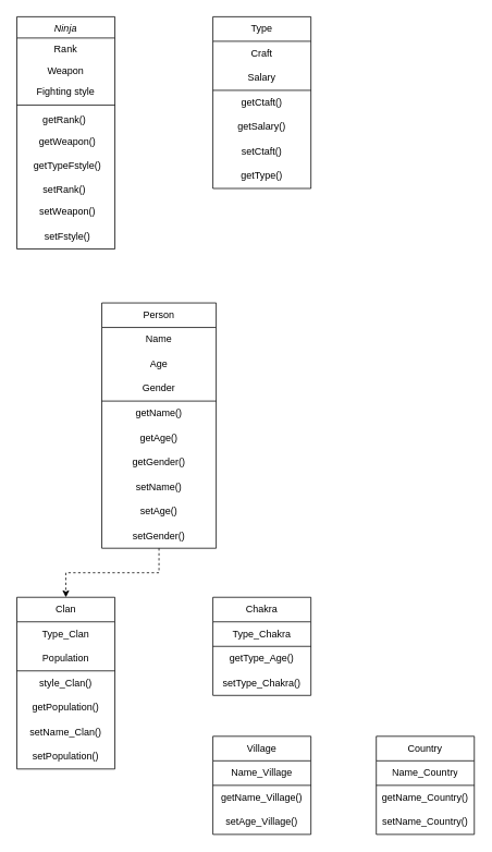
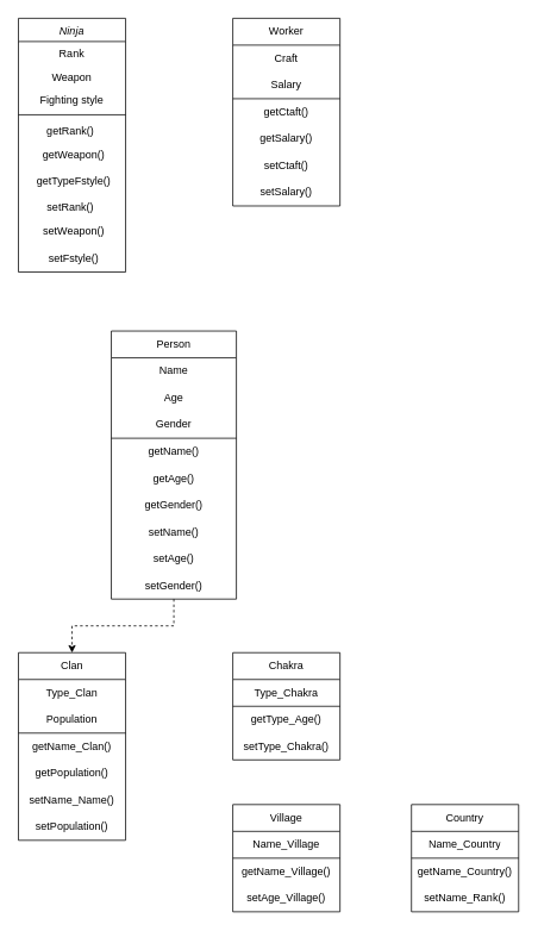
  <mxCell id="0" />
  <mxCell id="1" parent="0" />
  <mxCell id="2" value="Ninja" style="swimlane;fontStyle=2;align=center;verticalAlign=top;childLayout=stackLayout;horizontal=1;startSize=26;horizontalStack=0;resizeParent=1;resizeLast=0;collapsible=1;marginBottom=0;rounded=0;shadow=0;strokeWidth=1;" parent="1" vertex="1"><mxGeometry x="20" y="20" width="120" height="284" as="geometry"><mxRectangle x="230" y="140" width="160" height="26" as="alternateBounds" /></mxGeometry></mxCell>
  <mxCell id="3" value="Rank" style="text;align=center;verticalAlign=top;spacingLeft=4;spacingRight=4;overflow=hidden;rotatable=0;points=[[0,0.5],[1,0.5]];portConstraint=eastwest;" parent="2" vertex="1"><mxGeometry y="26" width="120" height="26" as="geometry" /></mxCell>
  <mxCell id="4" value="Weapon" style="text;align=center;verticalAlign=top;spacingLeft=4;spacingRight=4;overflow=hidden;rotatable=0;points=[[0,0.5],[1,0.5]];portConstraint=eastwest;rounded=0;shadow=0;html=0;" parent="2" vertex="1"><mxGeometry y="52" width="120" height="26" as="geometry" /></mxCell>
  <mxCell id="5" value="Fighting style" style="text;align=center;verticalAlign=top;spacingLeft=4;spacingRight=4;overflow=hidden;rotatable=0;points=[[0,0.5],[1,0.5]];portConstraint=eastwest;rounded=0;shadow=0;html=0;" parent="2" vertex="1"><mxGeometry y="78" width="120" height="26" as="geometry" /></mxCell>
  <mxCell id="6" value="" style="line;html=1;strokeWidth=1;align=left;verticalAlign=middle;spacingTop=-1;spacingLeft=3;spacingRight=3;rotatable=0;labelPosition=right;points=[];portConstraint=eastwest;" parent="2" vertex="1"><mxGeometry y="104" width="120" height="8" as="geometry" /></mxCell>
  <mxCell id="7" value="getRank() &#10;" style="text;align=center;verticalAlign=top;spacingLeft=4;spacingRight=4;overflow=hidden;rotatable=0;points=[[0,0.5],[1,0.5]];portConstraint=eastwest;" parent="2" vertex="1"><mxGeometry y="112" width="120" height="26" as="geometry" /></mxCell>
  <mxCell id="8" value="&amp;nbsp;get&lt;span style=&quot;&quot;&gt;Weapon()&lt;/span&gt;" style="text;html=1;align=center;verticalAlign=middle;resizable=0;points=[];autosize=1;strokeColor=none;fillColor=none;" vertex="1" parent="2"><mxGeometry y="138" width="120" height="30" as="geometry" /></mxCell>
  <mxCell id="9" value="&amp;nbsp;getType&lt;span style=&quot;&quot;&gt;Fstyle()&lt;/span&gt;" style="text;html=1;align=center;verticalAlign=middle;resizable=0;points=[];autosize=1;strokeColor=none;fillColor=none;" vertex="1" parent="2"><mxGeometry y="168" width="120" height="30" as="geometry" /></mxCell>
  <mxCell id="10" value="setRank() &#10;" style="text;align=center;verticalAlign=top;spacingLeft=4;spacingRight=4;overflow=hidden;rotatable=0;points=[[0,0.5],[1,0.5]];portConstraint=eastwest;" vertex="1" parent="2"><mxGeometry y="198" width="120" height="26" as="geometry" /></mxCell>
  <mxCell id="11" value="&amp;nbsp;set&lt;span style=&quot;&quot;&gt;Weapon()&lt;/span&gt;" style="text;html=1;align=center;verticalAlign=middle;resizable=0;points=[];autosize=1;strokeColor=none;fillColor=none;" vertex="1" parent="2"><mxGeometry y="224" width="120" height="30" as="geometry" /></mxCell>
  <mxCell id="12" value="&amp;nbsp;set&lt;span style=&quot;&quot;&gt;Fstyle()&lt;/span&gt;" style="text;html=1;align=center;verticalAlign=middle;resizable=0;points=[];autosize=1;strokeColor=none;fillColor=none;" vertex="1" parent="2"><mxGeometry y="254" width="120" height="30" as="geometry" /></mxCell>
- <mxCell id="13" value="Type" style="swimlane;fontStyle=0;childLayout=stackLayout;horizontal=1;startSize=30;horizontalStack=0;resizeParent=1;resizeParentMax=0;resizeLast=0;collapsible=1;marginBottom=0;whiteSpace=wrap;html=1;" vertex="1" parent="1"><mxGeometry x="260" y="20" width="120" height="210" as="geometry"><mxRectangle x="460" y="20" width="60" height="30" as="alternateBounds" /></mxGeometry></mxCell>
+ <mxCell id="13" value="Worker" style="swimlane;fontStyle=0;childLayout=stackLayout;horizontal=1;startSize=30;horizontalStack=0;resizeParent=1;resizeParentMax=0;resizeLast=0;collapsible=1;marginBottom=0;whiteSpace=wrap;html=1;" vertex="1" parent="1"><mxGeometry x="260" y="20" width="120" height="210" as="geometry"><mxRectangle x="460" y="20" width="60" height="30" as="alternateBounds" /></mxGeometry></mxCell>
  <mxCell id="14" value="Craft" style="text;strokeColor=none;fillColor=none;align=center;verticalAlign=middle;spacingLeft=4;spacingRight=4;overflow=hidden;points=[[0,0.5],[1,0.5]];portConstraint=eastwest;rotatable=0;whiteSpace=wrap;html=1;" vertex="1" parent="13"><mxGeometry y="30" width="120" height="30" as="geometry" /></mxCell>
  <mxCell id="15" value="Salary" style="text;strokeColor=none;fillColor=none;align=center;verticalAlign=middle;spacingLeft=4;spacingRight=4;overflow=hidden;points=[[0,0.5],[1,0.5]];portConstraint=eastwest;rotatable=0;whiteSpace=wrap;html=1;" vertex="1" parent="13"><mxGeometry y="60" width="120" height="30" as="geometry" /></mxCell>
  <mxCell id="16" value="" style="endArrow=none;html=1;rounded=0;exitX=0;exitY=0;exitDx=0;exitDy=0;entryX=1;entryY=0;entryDx=0;entryDy=0;" edge="1" parent="13" source="17" target="17"><mxGeometry width="50" height="50" relative="1" as="geometry"><mxPoint x="40" y="90" as="sourcePoint" /><mxPoint x="120" y="90" as="targetPoint" /></mxGeometry></mxCell>
  <mxCell id="17" value="getCtaft()" style="text;html=1;align=center;verticalAlign=middle;whiteSpace=wrap;rounded=0;" vertex="1" parent="13"><mxGeometry y="90" width="120" height="30" as="geometry" /></mxCell>
  <mxCell id="18" value="getSalary()" style="text;html=1;align=center;verticalAlign=middle;whiteSpace=wrap;rounded=0;" vertex="1" parent="13"><mxGeometry y="120" width="120" height="30" as="geometry" /></mxCell>
  <mxCell id="19" value="setCtaft()" style="text;html=1;align=center;verticalAlign=middle;whiteSpace=wrap;rounded=0;" vertex="1" parent="13"><mxGeometry y="150" width="120" height="30" as="geometry" /></mxCell>
- <mxCell id="20" value="getType()" style="text;html=1;align=center;verticalAlign=middle;whiteSpace=wrap;rounded=0;" vertex="1" parent="13"><mxGeometry y="180" width="120" height="30" as="geometry" /></mxCell>
+ <mxCell id="20" value="setSalary()" style="text;html=1;align=center;verticalAlign=middle;whiteSpace=wrap;rounded=0;" vertex="1" parent="13"><mxGeometry y="180" width="120" height="30" as="geometry" /></mxCell>
  <mxCell id="21" value="Person" style="swimlane;fontStyle=0;childLayout=stackLayout;horizontal=1;startSize=30;horizontalStack=0;resizeParent=1;resizeParentMax=0;resizeLast=0;collapsible=1;marginBottom=0;whiteSpace=wrap;html=1;" vertex="1" parent="1"><mxGeometry x="124" y="370" width="140" height="300" as="geometry" /></mxCell>
  <mxCell id="22" value="Name" style="text;strokeColor=none;fillColor=none;align=center;verticalAlign=middle;spacingLeft=4;spacingRight=4;overflow=hidden;points=[[0,0.5],[1,0.5]];portConstraint=eastwest;rotatable=0;whiteSpace=wrap;html=1;" vertex="1" parent="21"><mxGeometry y="30" width="140" height="30" as="geometry" /></mxCell>
  <mxCell id="23" value="Age" style="text;strokeColor=none;fillColor=none;align=center;verticalAlign=middle;spacingLeft=4;spacingRight=4;overflow=hidden;points=[[0,0.5],[1,0.5]];portConstraint=eastwest;rotatable=0;whiteSpace=wrap;html=1;" vertex="1" parent="21"><mxGeometry y="60" width="140" height="30" as="geometry" /></mxCell>
  <mxCell id="24" value="Gender" style="text;strokeColor=none;fillColor=none;align=center;verticalAlign=middle;spacingLeft=4;spacingRight=4;overflow=hidden;points=[[0,0.5],[1,0.5]];portConstraint=eastwest;rotatable=0;whiteSpace=wrap;html=1;" vertex="1" parent="21"><mxGeometry y="90" width="140" height="30" as="geometry" /></mxCell>
  <mxCell id="25" value="" style="endArrow=none;html=1;rounded=0;entryX=1;entryY=0;entryDx=0;entryDy=0;exitX=0;exitY=0;exitDx=0;exitDy=0;" edge="1" parent="21" source="26" target="26"><mxGeometry width="50" height="50" relative="1" as="geometry"><mxPoint x="45" y="170" as="sourcePoint" /><mxPoint x="95" y="120" as="targetPoint" /></mxGeometry></mxCell>
  <mxCell id="26" value="getName()" style="text;html=1;align=center;verticalAlign=middle;whiteSpace=wrap;rounded=0;" vertex="1" parent="21"><mxGeometry y="120" width="140" height="30" as="geometry" /></mxCell>
  <mxCell id="27" value="getAge()" style="text;html=1;align=center;verticalAlign=middle;whiteSpace=wrap;rounded=0;" vertex="1" parent="21"><mxGeometry y="150" width="140" height="30" as="geometry" /></mxCell>
  <mxCell id="28" value="getGender()" style="text;html=1;align=center;verticalAlign=middle;whiteSpace=wrap;rounded=0;" vertex="1" parent="21"><mxGeometry y="180" width="140" height="30" as="geometry" /></mxCell>
  <mxCell id="29" value="setName()" style="text;html=1;align=center;verticalAlign=middle;whiteSpace=wrap;rounded=0;" vertex="1" parent="21"><mxGeometry y="210" width="140" height="30" as="geometry" /></mxCell>
  <mxCell id="30" value="setAge()" style="text;html=1;align=center;verticalAlign=middle;whiteSpace=wrap;rounded=0;" vertex="1" parent="21"><mxGeometry y="240" width="140" height="30" as="geometry" /></mxCell>
  <mxCell id="31" value="setGender()" style="text;html=1;align=center;verticalAlign=middle;whiteSpace=wrap;rounded=0;" vertex="1" parent="21"><mxGeometry y="270" width="140" height="30" as="geometry" /></mxCell>
  <mxCell id="32" value="Clan" style="swimlane;fontStyle=0;childLayout=stackLayout;horizontal=1;startSize=30;horizontalStack=0;resizeParent=1;resizeParentMax=0;resizeLast=0;collapsible=1;marginBottom=0;whiteSpace=wrap;html=1;" vertex="1" parent="1"><mxGeometry x="20" y="730" width="120" height="210" as="geometry" /></mxCell>
  <mxCell id="33" value="Type_Clan" style="text;strokeColor=none;fillColor=none;align=center;verticalAlign=middle;spacingLeft=4;spacingRight=4;overflow=hidden;points=[[0,0.5],[1,0.5]];portConstraint=eastwest;rotatable=0;whiteSpace=wrap;html=1;" vertex="1" parent="32"><mxGeometry y="30" width="120" height="30" as="geometry" /></mxCell>
  <mxCell id="34" value="Population" style="text;strokeColor=none;fillColor=none;align=center;verticalAlign=middle;spacingLeft=4;spacingRight=4;overflow=hidden;points=[[0,0.5],[1,0.5]];portConstraint=eastwest;rotatable=0;whiteSpace=wrap;html=1;" vertex="1" parent="32"><mxGeometry y="60" width="120" height="30" as="geometry" /></mxCell>
  <mxCell id="35" value="" style="endArrow=none;html=1;rounded=0;entryX=1;entryY=0;entryDx=0;entryDy=0;exitX=0;exitY=0;exitDx=0;exitDy=0;" edge="1" parent="32" source="36" target="36"><mxGeometry width="50" height="50" relative="1" as="geometry"><mxPoint x="25" y="89" as="sourcePoint" /><mxPoint x="95" y="89" as="targetPoint" /></mxGeometry></mxCell>
- <mxCell id="36" value="style_Clan()" style="text;html=1;align=center;verticalAlign=middle;whiteSpace=wrap;rounded=0;" vertex="1" parent="32"><mxGeometry y="90" width="120" height="30" as="geometry" /></mxCell>
+ <mxCell id="36" value="getName_Clan()" style="text;html=1;align=center;verticalAlign=middle;whiteSpace=wrap;rounded=0;" vertex="1" parent="32"><mxGeometry y="90" width="120" height="30" as="geometry" /></mxCell>
  <mxCell id="37" value="getPopulation()" style="text;html=1;align=center;verticalAlign=middle;whiteSpace=wrap;rounded=0;" vertex="1" parent="32"><mxGeometry y="120" width="120" height="30" as="geometry" /></mxCell>
- <mxCell id="38" value="setName_Clan()" style="text;html=1;align=center;verticalAlign=middle;whiteSpace=wrap;rounded=0;" vertex="1" parent="32"><mxGeometry y="150" width="120" height="30" as="geometry" /></mxCell>
+ <mxCell id="38" value="setName_Name()" style="text;html=1;align=center;verticalAlign=middle;whiteSpace=wrap;rounded=0;" vertex="1" parent="32"><mxGeometry y="150" width="120" height="30" as="geometry" /></mxCell>
  <mxCell id="39" value="setPopulation()" style="text;html=1;align=center;verticalAlign=middle;whiteSpace=wrap;rounded=0;" vertex="1" parent="32"><mxGeometry y="180" width="120" height="30" as="geometry" /></mxCell>
  <mxCell id="40" value="Chakra" style="swimlane;fontStyle=0;childLayout=stackLayout;horizontal=1;startSize=30;horizontalStack=0;resizeParent=1;resizeParentMax=0;resizeLast=0;collapsible=1;marginBottom=0;whiteSpace=wrap;html=1;" vertex="1" parent="1"><mxGeometry x="260" y="730" width="120" height="120" as="geometry" /></mxCell>
  <mxCell id="41" value="Type_Chakra" style="text;strokeColor=none;fillColor=none;align=center;verticalAlign=middle;spacingLeft=4;spacingRight=4;overflow=hidden;points=[[0,0.5],[1,0.5]];portConstraint=eastwest;rotatable=0;whiteSpace=wrap;html=1;" vertex="1" parent="40"><mxGeometry y="30" width="120" height="30" as="geometry" /></mxCell>
  <mxCell id="42" value="" style="endArrow=none;html=1;rounded=0;entryX=1;entryY=0;entryDx=0;entryDy=0;exitX=0;exitY=0;exitDx=0;exitDy=0;" edge="1" parent="40" source="43" target="43"><mxGeometry width="50" height="50" relative="1" as="geometry"><mxPoint x="30" y="59" as="sourcePoint" /><mxPoint x="110" y="59" as="targetPoint" /></mxGeometry></mxCell>
  <mxCell id="43" value="getType_Age()" style="text;html=1;align=center;verticalAlign=middle;whiteSpace=wrap;rounded=0;" vertex="1" parent="40"><mxGeometry y="60" width="120" height="30" as="geometry" /></mxCell>
  <mxCell id="44" value="setType_Chakra()" style="text;html=1;align=center;verticalAlign=middle;whiteSpace=wrap;rounded=0;" vertex="1" parent="40"><mxGeometry y="90" width="120" height="30" as="geometry" /></mxCell>
  <mxCell id="45" style="edgeStyle=orthogonalEdgeStyle;rounded=0;orthogonalLoop=1;jettySize=auto;html=1;exitX=0.5;exitY=1;exitDx=0;exitDy=0;entryX=0.5;entryY=0;entryDx=0;entryDy=0;dashed=1;" edge="1" parent="1" source="31" target="32"><mxGeometry relative="1" as="geometry" /></mxCell>
  <mxCell id="46" value="Village" style="swimlane;fontStyle=0;childLayout=stackLayout;horizontal=1;startSize=30;horizontalStack=0;resizeParent=1;resizeParentMax=0;resizeLast=0;collapsible=1;marginBottom=0;whiteSpace=wrap;html=1;" vertex="1" parent="1"><mxGeometry x="260" y="900" width="120" height="120" as="geometry" /></mxCell>
  <mxCell id="47" value="Name_Village" style="text;strokeColor=none;fillColor=none;align=center;verticalAlign=middle;spacingLeft=4;spacingRight=4;overflow=hidden;points=[[0,0.5],[1,0.5]];portConstraint=eastwest;rotatable=0;whiteSpace=wrap;html=1;" vertex="1" parent="46"><mxGeometry y="30" width="120" height="30" as="geometry" /></mxCell>
  <mxCell id="48" value="" style="endArrow=none;html=1;rounded=0;entryX=1;entryY=0;entryDx=0;entryDy=0;exitX=0;exitY=0;exitDx=0;exitDy=0;" edge="1" parent="46" source="49" target="49"><mxGeometry width="50" height="50" relative="1" as="geometry"><mxPoint x="15" y="60" as="sourcePoint" /><mxPoint x="105" y="60" as="targetPoint" /></mxGeometry></mxCell>
  <mxCell id="49" value="getName_Village()" style="text;html=1;align=center;verticalAlign=middle;whiteSpace=wrap;rounded=0;" vertex="1" parent="46"><mxGeometry y="60" width="120" height="30" as="geometry" /></mxCell>
  <mxCell id="50" value="setAge_Village()" style="text;html=1;align=center;verticalAlign=middle;whiteSpace=wrap;rounded=0;" vertex="1" parent="46"><mxGeometry y="90" width="120" height="30" as="geometry" /></mxCell>
  <mxCell id="51" value="Country" style="swimlane;fontStyle=0;childLayout=stackLayout;horizontal=1;startSize=30;horizontalStack=0;resizeParent=1;resizeParentMax=0;resizeLast=0;collapsible=1;marginBottom=0;whiteSpace=wrap;html=1;" vertex="1" parent="1"><mxGeometry x="460" y="900" width="120" height="120" as="geometry" /></mxCell>
  <mxCell id="52" value="Name_Country" style="text;strokeColor=none;fillColor=none;align=center;verticalAlign=middle;spacingLeft=4;spacingRight=4;overflow=hidden;points=[[0,0.5],[1,0.5]];portConstraint=eastwest;rotatable=0;whiteSpace=wrap;html=1;" vertex="1" parent="51"><mxGeometry y="30" width="120" height="30" as="geometry" /></mxCell>
  <mxCell id="53" value="" style="endArrow=none;html=1;rounded=0;entryX=1;entryY=0;entryDx=0;entryDy=0;exitX=0;exitY=0;exitDx=0;exitDy=0;" edge="1" parent="51" source="54" target="54"><mxGeometry width="50" height="50" relative="1" as="geometry"><mxPoint x="10" y="60" as="sourcePoint" /><mxPoint x="90" y="60" as="targetPoint" /></mxGeometry></mxCell>
  <mxCell id="54" value="getName_Country()" style="text;html=1;align=center;verticalAlign=middle;whiteSpace=wrap;rounded=0;" vertex="1" parent="51"><mxGeometry y="60" width="120" height="30" as="geometry" /></mxCell>
- <mxCell id="55" value="setName_Country()" style="text;html=1;align=center;verticalAlign=middle;whiteSpace=wrap;rounded=0;" vertex="1" parent="51"><mxGeometry y="90" width="120" height="30" as="geometry" /></mxCell>
+ <mxCell id="55" value="setName_Rank()" style="text;html=1;align=center;verticalAlign=middle;whiteSpace=wrap;rounded=0;" vertex="1" parent="51"><mxGeometry y="90" width="120" height="30" as="geometry" /></mxCell>
